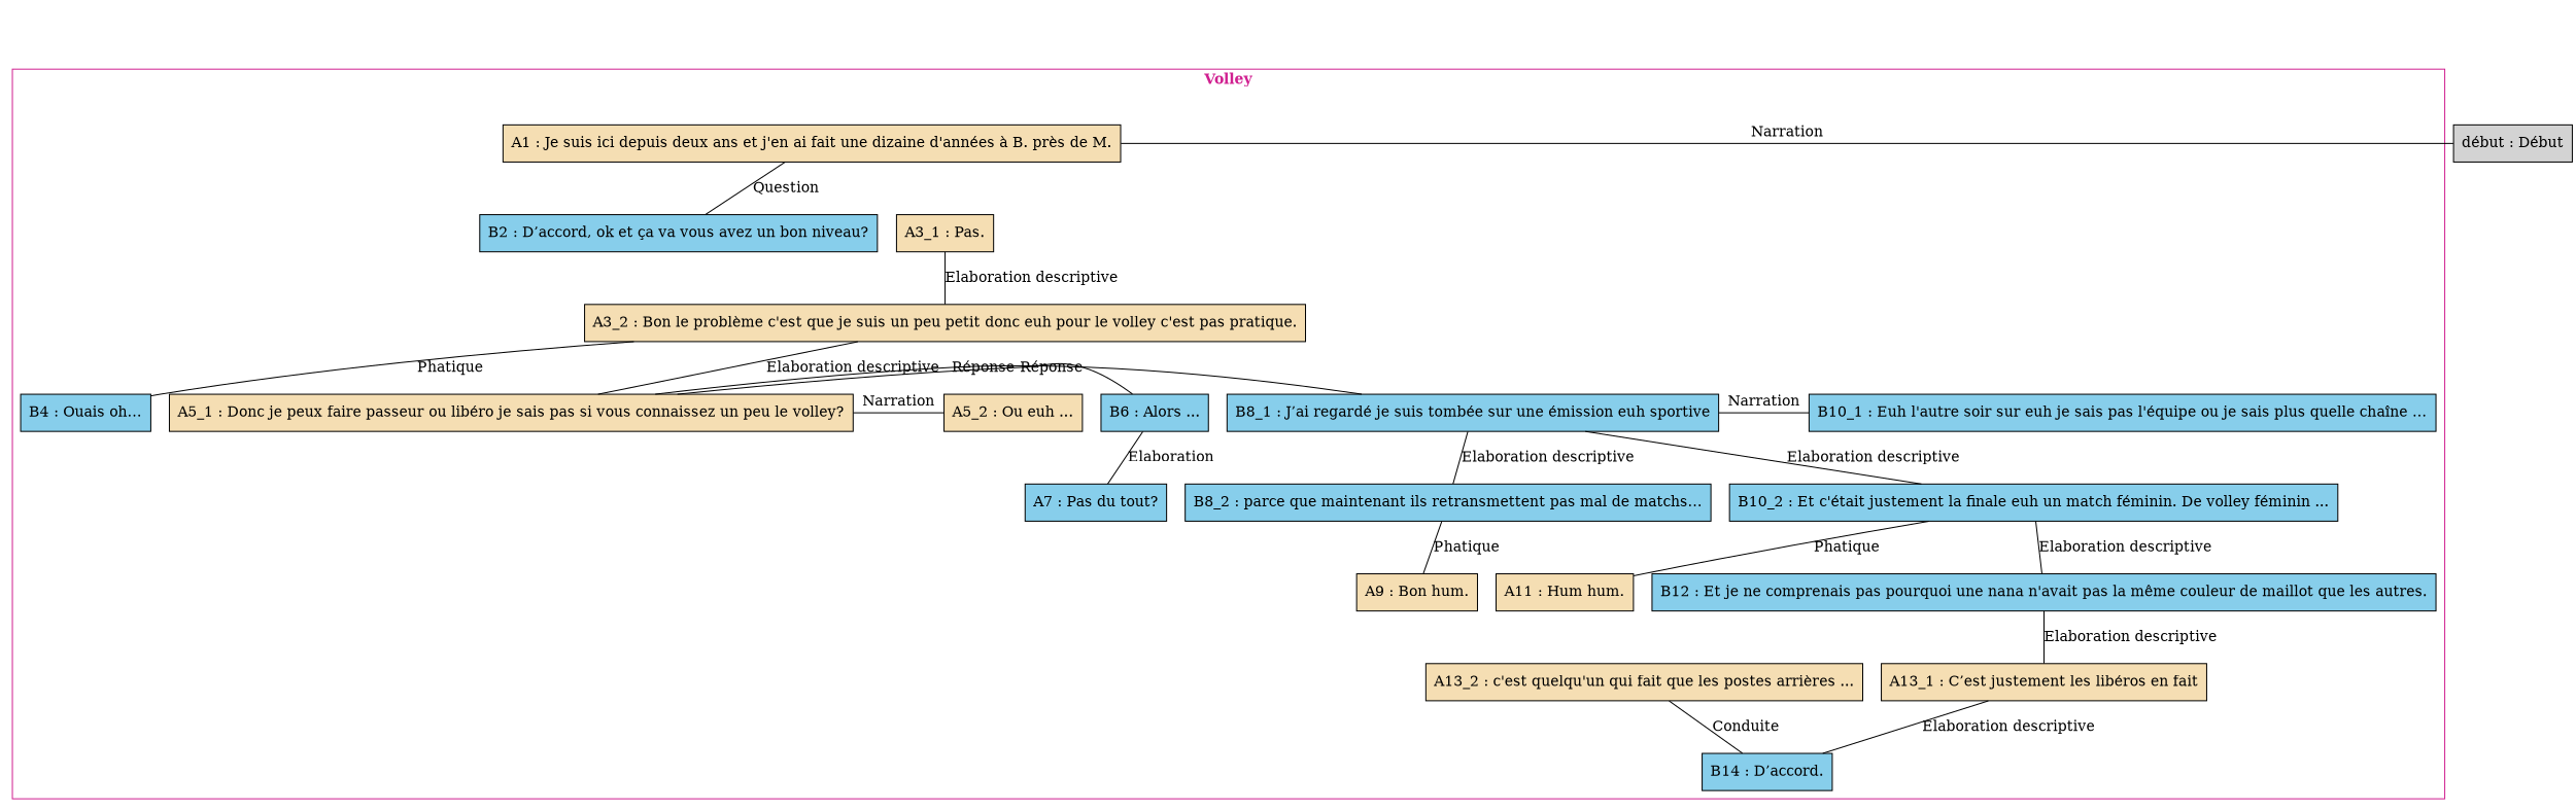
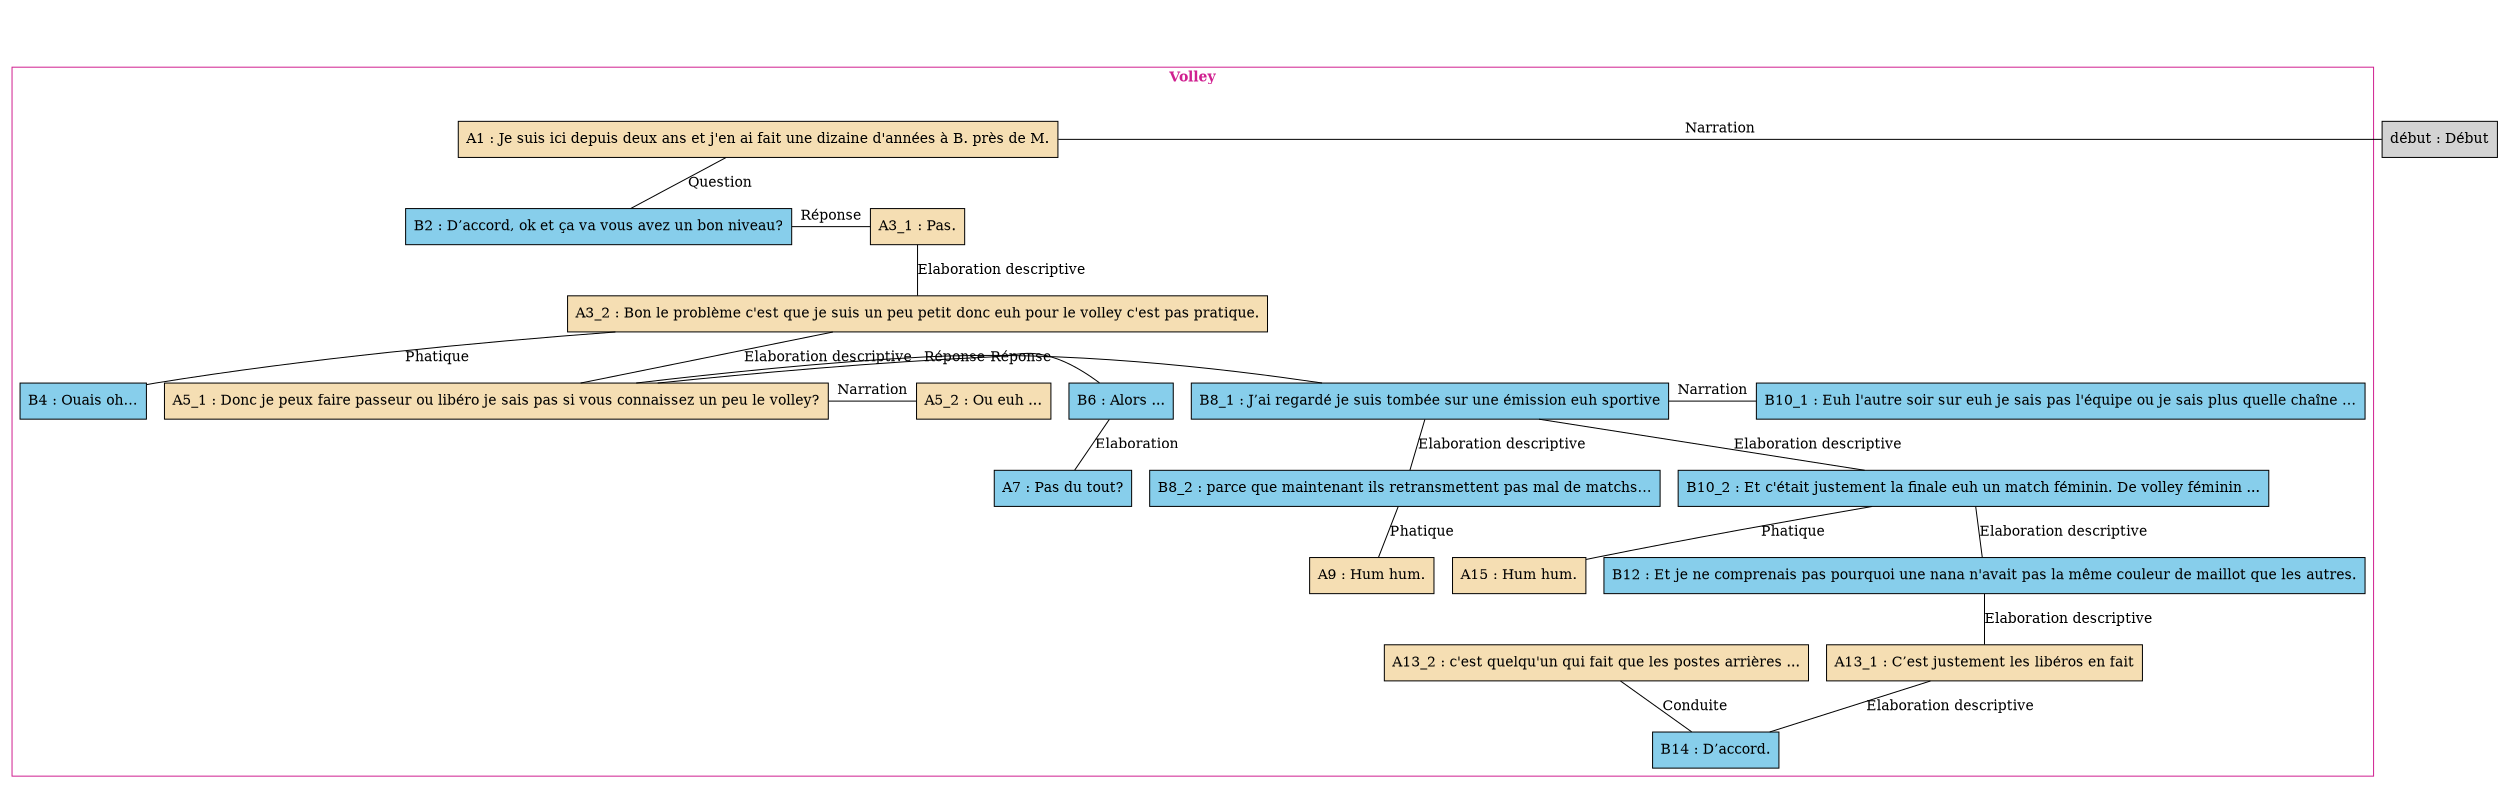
  digraph {
    newrank=true
    node [fillcolor=skyblue shape=box style=filled]
    edge [dir=none weight=2]
    n1 [fillcolor=wheat label="A1 : Je suis ici depuis deux ans et j'en ai fait une dizaine d'années à B. près de M."]
    n2 [label="B2 : D’accord, ok et ça va vous avez un bon niveau?"]
    n3 [fillcolor=wheat label="A3_1 : Pas."]
    n4 [fillcolor=wheat label="A3_2 : Bon le problème c'est que je suis un peu petit donc euh pour le volley c'est pas pratique."]
    n5 [label="B4 : Ouais oh…"]
    n6 [fillcolor=wheat label="A5_1 : Donc je peux faire passeur ou libéro je sais pas si vous connaissez un peu le volley?"]
    n7 [fillcolor=wheat label="A5_2 : Ou euh ..."]
    n8 [label="B6 : Alors ..."]
    n9 [label="A7 : Pas du tout?"]
    n10 [label="B8_1 : J’ai regardé je suis tombée sur une émission euh sportive"]
    n11 [label="B8_2 : parce que maintenant ils retransmettent pas mal de matchs…"]
-   n12 [fillcolor=wheat label="A9 : Bon hum."]
+   n12 [fillcolor=wheat label="A9 : Hum hum."]
    n13 [label="B10_1 : Euh l'autre soir sur euh je sais pas l'équipe ou je sais plus quelle chaîne …"]
    n14 [label="B10_2 : Et c'était justement la finale euh un match féminin. De volley féminin ..."]
-   n15 [fillcolor=wheat label="A11 : Hum hum."]
+   n15 [fillcolor=wheat label="A15 : Hum hum."]
    n16 [label="B12 : Et je ne comprenais pas pourquoi une nana n'avait pas la même couleur de maillot que les autres."]
    n17 [fillcolor=wheat label="A13_1 : C’est justement les libéros en fait"]
    n18 [fillcolor=wheat label="A13_2 : c'est quelqu'un qui fait que les postes arrières ..."]
    n19 [label="B14 : D’accord."]
    zero [style=invis fillcolor=""]
    n21 [label="début : Début" fillcolor=""]
    subgraph cluster_1 {
      color=violetred
      fontcolor=violetred
      label=<<B>Volley</B>>
      n1
      n2
      n3
      n4
      n5
      n6
      n7
      n8
      n9
      n10
      n11
      n12
      n13
      n14
      n15
      n16
      n17
      n18
      n19
    }
    n1 -> n2 [label=Question]
    n1 -> n3 [style=invis weight=1 dir=""]
+   n2 -> n3 [constraint=false label="Réponse" weight=""]
    n3 -> n4 [label="Elaboration descriptive"]
    n4 -> n5 [label=Phatique]
    n4 -> n6 [label="Elaboration descriptive"]
    n4 -> n7 [style=invis weight=1 dir=""]
    n4 -> n8 [style=invis weight=1 dir=""]
    n4 -> n10 [style=invis weight=1 dir=""]
    n4 -> n13 [style=invis weight=1 dir=""]
    n6 -> n7 [constraint=false label=Narration weight=""]
    n6 -> n8 [constraint=false label="Réponse" weight=""]
    n6 -> n10 [constraint=false label="Réponse" weight=""]
    n8 -> n9 [label=Elaboration]
    n10 -> n11 [label="Elaboration descriptive"]
    n10 -> n13 [constraint=false label=Narration weight=""]
    n10 -> n14 [label="Elaboration descriptive"]
    n11 -> n12 [label=Phatique]
    n14 -> n15 [label=Phatique]
    n14 -> n16 [label="Elaboration descriptive"]
    n16 -> n17 [label="Elaboration descriptive"]
    n17 -> n19 [label="Elaboration descriptive"]
    n18 -> n19 [label=Conduite]
    zero -> n1 [style=invis weight=1 dir=""]
    zero -> n21 [style=invis dir="" weight=""]
    n21 -> n1 [constraint=false label=Narration weight=""]
  }
